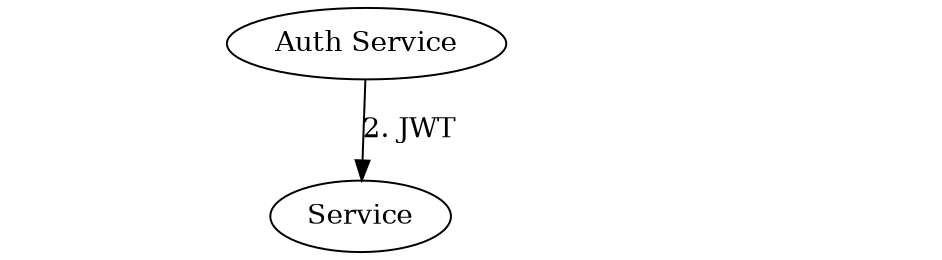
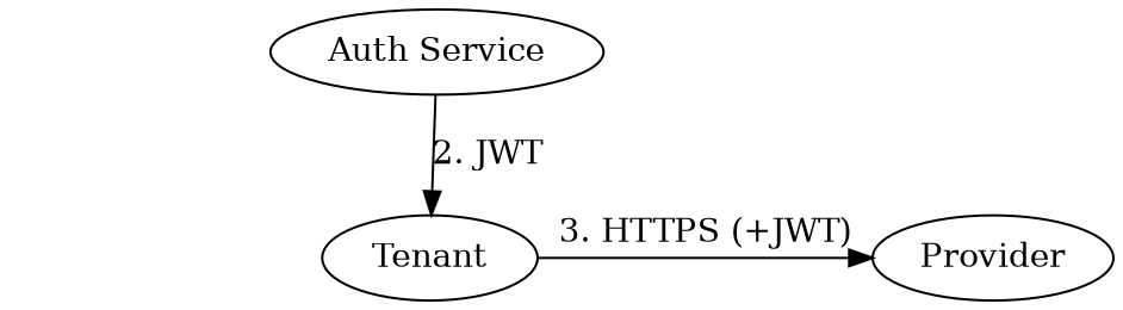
  digraph {
    fontname="DejaVu Serif"
    node [fontname="DejaVu Serif"]
    edge [fontname="DejaVu Serif" style=invis]
    rank1 [style=invis width=0]
    n2 [label="Auth Service"]
    rank2 [style=invis width=0]
-   n4 [label=Service]
+   n4 [label=Tenant]
+   n5 [label=Provider]
    subgraph sub_1 {
      rank=same
      rankdir=LR
      rank1
      n2
    }
    subgraph sub_2 {
      rank=same
      rankdir=LR
      rank2
      n4
+     n5
    }
    rank1 -> n2
    rank1 -> rank2
    n2 -> n4 [label="2. JWT" style=""]
    rank2 -> n4
+   n4 -> n5
+   n4 -> n5 [label="3. HTTPS (+JWT)" style=""]
  }
